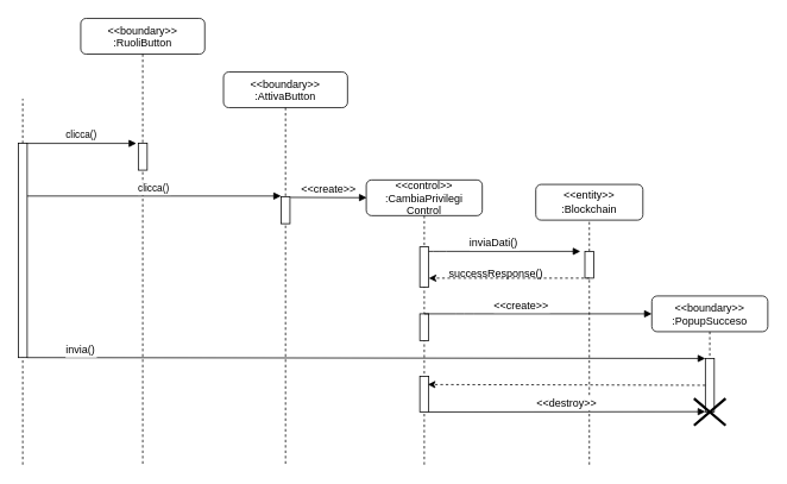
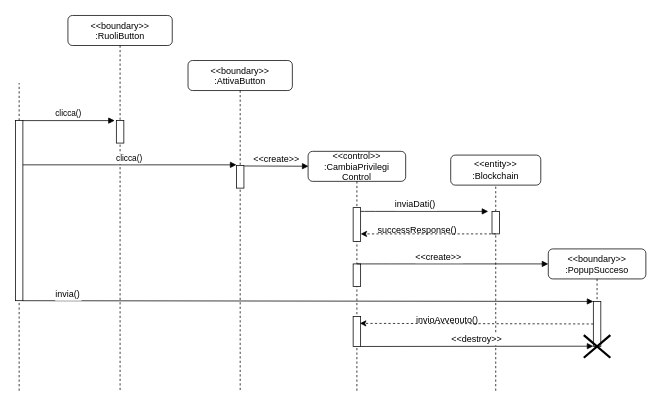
  <mxCell id="0" />
  <mxCell id="1" parent="0" />
  <mxCell id="2" value="&lt;&lt;boundary&gt;&gt;&#10;:RuoliButton" style="shape=umlLifeline;perimeter=lifelinePerimeter;container=1;collapsible=0;recursiveResize=0;rounded=1;shadow=0;strokeWidth=1;fontSize=12;" parent="1" vertex="1"><mxGeometry x="90" y="20" width="139" height="500" as="geometry" /></mxCell>
  <mxCell id="3" value="" style="points=[];perimeter=orthogonalPerimeter;rounded=0;shadow=0;strokeWidth=1;" parent="2" vertex="1"><mxGeometry x="64.5" y="140" width="10" height="30" as="geometry" /></mxCell>
  <mxCell id="4" value="&lt;&lt;control&gt;&gt;&#10;:CambiaPrivilegi&#10;Control" style="shape=umlLifeline;perimeter=lifelinePerimeter;container=1;collapsible=0;recursiveResize=0;rounded=1;shadow=0;strokeWidth=1;" parent="1" vertex="1"><mxGeometry x="410" y="201" width="130" height="319" as="geometry" /></mxCell>
  <mxCell id="5" value="" style="points=[];perimeter=orthogonalPerimeter;rounded=0;shadow=0;strokeWidth=1;" parent="4" vertex="1"><mxGeometry x="60" y="75" width="10" height="45" as="geometry" /></mxCell>
  <mxCell id="6" value="" style="points=[];perimeter=orthogonalPerimeter;rounded=0;shadow=0;strokeWidth=1;" parent="4" vertex="1"><mxGeometry x="60" y="220" width="10" height="40" as="geometry" /></mxCell>
  <mxCell id="7" value="" style="points=[];perimeter=orthogonalPerimeter;rounded=0;shadow=0;strokeWidth=1;" parent="4" vertex="1"><mxGeometry x="60" y="150" width="10" height="30" as="geometry" /></mxCell>
  <mxCell id="8" value="clicca()" style="verticalAlign=bottom;endArrow=block;shadow=0;strokeWidth=1;entryX=-0.217;entryY=0.002;entryDx=0;entryDy=0;entryPerimeter=0;" parent="1" source="10" target="3" edge="1"><mxGeometry relative="1" as="geometry"><mxPoint x="440" y="150" as="sourcePoint" /><mxPoint x="160" y="160" as="targetPoint" /></mxGeometry></mxCell>
  <mxCell id="9" value="" style="endArrow=none;dashed=1;html=1;rounded=0;" parent="1" edge="1"><mxGeometry width="50" height="50" relative="1" as="geometry"><mxPoint x="25" y="520" as="sourcePoint" /><mxPoint x="25" y="110" as="targetPoint" /></mxGeometry></mxCell>
  <mxCell id="10" value="" style="points=[];perimeter=orthogonalPerimeter;rounded=0;shadow=0;strokeWidth=1;" parent="1" vertex="1"><mxGeometry x="20" y="160" width="10" height="240" as="geometry" /></mxCell>
  <mxCell id="11" value="inviaDati()" style="verticalAlign=bottom;endArrow=block;shadow=0;strokeWidth=1;fontSize=12;" parent="1" edge="1"><mxGeometry x="-0.143" relative="1" as="geometry"><mxPoint x="480" y="281" as="sourcePoint" /><mxPoint x="650" y="281" as="targetPoint" /><Array as="points"><mxPoint x="490" y="281" /></Array><mxPoint as="offset" /></mxGeometry></mxCell>
  <mxCell id="12" value="&amp;lt;&amp;lt;entity&amp;gt;&amp;gt;&lt;br&gt;:Blockchain" style="rounded=1;whiteSpace=wrap;html=1;" parent="1" vertex="1"><mxGeometry x="600" y="206" width="120" height="40" as="geometry" /></mxCell>
  <mxCell id="13" value="" style="endArrow=none;dashed=1;html=1;rounded=0;entryX=0.5;entryY=1;entryDx=0;entryDy=0;startArrow=none;" parent="1" source="14" target="12" edge="1"><mxGeometry width="50" height="50" relative="1" as="geometry"><mxPoint x="790" y="601" as="sourcePoint" /><mxPoint x="790" y="321" as="targetPoint" /></mxGeometry></mxCell>
  <mxCell id="14" value="" style="points=[];perimeter=orthogonalPerimeter;rounded=0;shadow=0;strokeWidth=1;" parent="1" vertex="1"><mxGeometry x="655" y="281" width="10" height="30" as="geometry" /></mxCell>
  <mxCell id="15" value="" style="endArrow=none;dashed=1;html=1;rounded=0;entryX=0.5;entryY=1;entryDx=0;entryDy=0;" parent="1" target="14" edge="1"><mxGeometry width="50" height="50" relative="1" as="geometry"><mxPoint x="660" y="520" as="sourcePoint" /><mxPoint x="660" y="261" as="targetPoint" /></mxGeometry></mxCell>
  <mxCell id="16" value="" style="endArrow=classic;html=1;rounded=0;dashed=1;exitX=0.5;exitY=1;exitDx=0;exitDy=0;exitPerimeter=0;" parent="1" source="14" edge="1"><mxGeometry width="50" height="50" relative="1" as="geometry"><mxPoint x="760" y="421" as="sourcePoint" /><mxPoint x="480" y="311" as="targetPoint" /></mxGeometry></mxCell>
  <mxCell id="17" value="successResponse()" style="text;html=1;align=center;verticalAlign=middle;resizable=0;points=[];autosize=1;strokeColor=none;fillColor=none;" parent="1" vertex="1"><mxGeometry x="490" y="291" width="130" height="30" as="geometry" /></mxCell>
  <mxCell id="18" value="&lt;&lt;boundary&gt;&gt;&#10;:PopupSucceso" style="shape=umlLifeline;perimeter=lifelinePerimeter;container=1;collapsible=0;recursiveResize=0;rounded=1;shadow=0;strokeWidth=1;" parent="1" vertex="1"><mxGeometry x="730" y="331" width="130" height="130" as="geometry" /></mxCell>
  <mxCell id="19" value="" style="points=[];perimeter=orthogonalPerimeter;rounded=0;shadow=0;strokeWidth=1;" parent="18" vertex="1"><mxGeometry x="60" y="70" width="10" height="60" as="geometry" /></mxCell>
  <mxCell id="20" value="&lt;&lt;destroy&gt;&gt;" style="verticalAlign=bottom;endArrow=block;shadow=0;strokeWidth=1;fontSize=12;" parent="18" edge="1"><mxGeometry relative="1" as="geometry"><mxPoint x="-250" y="130" as="sourcePoint" /><mxPoint x="60" y="129.6" as="targetPoint" /></mxGeometry></mxCell>
  <mxCell id="21" value="" style="shape=umlDestroy;whiteSpace=wrap;html=1;strokeWidth=3;" parent="18" vertex="1"><mxGeometry x="47.3" y="115" width="35.39" height="30" as="geometry" /></mxCell>
  <mxCell id="22" value="invia()" style="verticalAlign=bottom;endArrow=block;shadow=0;strokeWidth=1;fontSize=12;" parent="18" edge="1"><mxGeometry x="-0.842" y="-1" relative="1" as="geometry"><mxPoint x="-700" y="69" as="sourcePoint" /><mxPoint x="60" y="70" as="targetPoint" /><mxPoint as="offset" /></mxGeometry></mxCell>
  <mxCell id="23" value="" style="endArrow=classic;html=1;rounded=0;dashed=1;entryX=0.9;entryY=0.23;entryDx=0;entryDy=0;entryPerimeter=0;" parent="1" target="6" edge="1"><mxGeometry width="50" height="50" relative="1" as="geometry"><mxPoint x="790" y="431" as="sourcePoint" /><mxPoint x="183.33" y="431.32" as="targetPoint" /></mxGeometry></mxCell>
+ <mxCell id="24" value="invioAvvenuto()" style="text;html=1;align=center;verticalAlign=middle;resizable=0;points=[];autosize=1;strokeColor=none;fillColor=none;" parent="1" vertex="1"><mxGeometry x="540" y="411" width="110" height="30" as="geometry" /></mxCell>
  <mxCell id="25" value="&lt;&lt;create&gt;&gt;" style="verticalAlign=bottom;endArrow=block;shadow=0;strokeWidth=1;fontSize=12;" parent="1" edge="1"><mxGeometry x="-0.143" relative="1" as="geometry"><mxPoint x="475" y="351" as="sourcePoint" /><mxPoint x="730" y="351" as="targetPoint" /><Array as="points"><mxPoint x="520" y="351" /></Array><mxPoint as="offset" /></mxGeometry></mxCell>
  <mxCell id="26" value="&lt;&lt;create&gt;&gt;" style="verticalAlign=bottom;endArrow=block;shadow=0;strokeWidth=1;fontSize=12;" parent="1" edge="1"><mxGeometry relative="1" as="geometry"><mxPoint x="325" y="220.5" as="sourcePoint" /><mxPoint x="410.5" y="220.84" as="targetPoint" /></mxGeometry></mxCell>
  <mxCell id="27" value="&lt;&lt;boundary&gt;&gt;&#10;:AttivaButton" style="shape=umlLifeline;perimeter=lifelinePerimeter;container=1;collapsible=0;recursiveResize=0;rounded=1;shadow=0;strokeWidth=1;fontSize=12;" vertex="1" parent="1"><mxGeometry x="250" y="80" width="139" height="440" as="geometry" /></mxCell>
  <mxCell id="28" value="" style="points=[];perimeter=orthogonalPerimeter;rounded=0;shadow=0;strokeWidth=1;" vertex="1" parent="27"><mxGeometry x="64.5" y="140" width="10" height="30" as="geometry" /></mxCell>
  <mxCell id="29" value="clicca()" style="verticalAlign=bottom;endArrow=block;shadow=0;strokeWidth=1;" edge="1" parent="27"><mxGeometry relative="1" as="geometry"><mxPoint x="-220" y="139" as="sourcePoint" /><mxPoint x="64.5" y="139" as="targetPoint" /></mxGeometry></mxCell>
